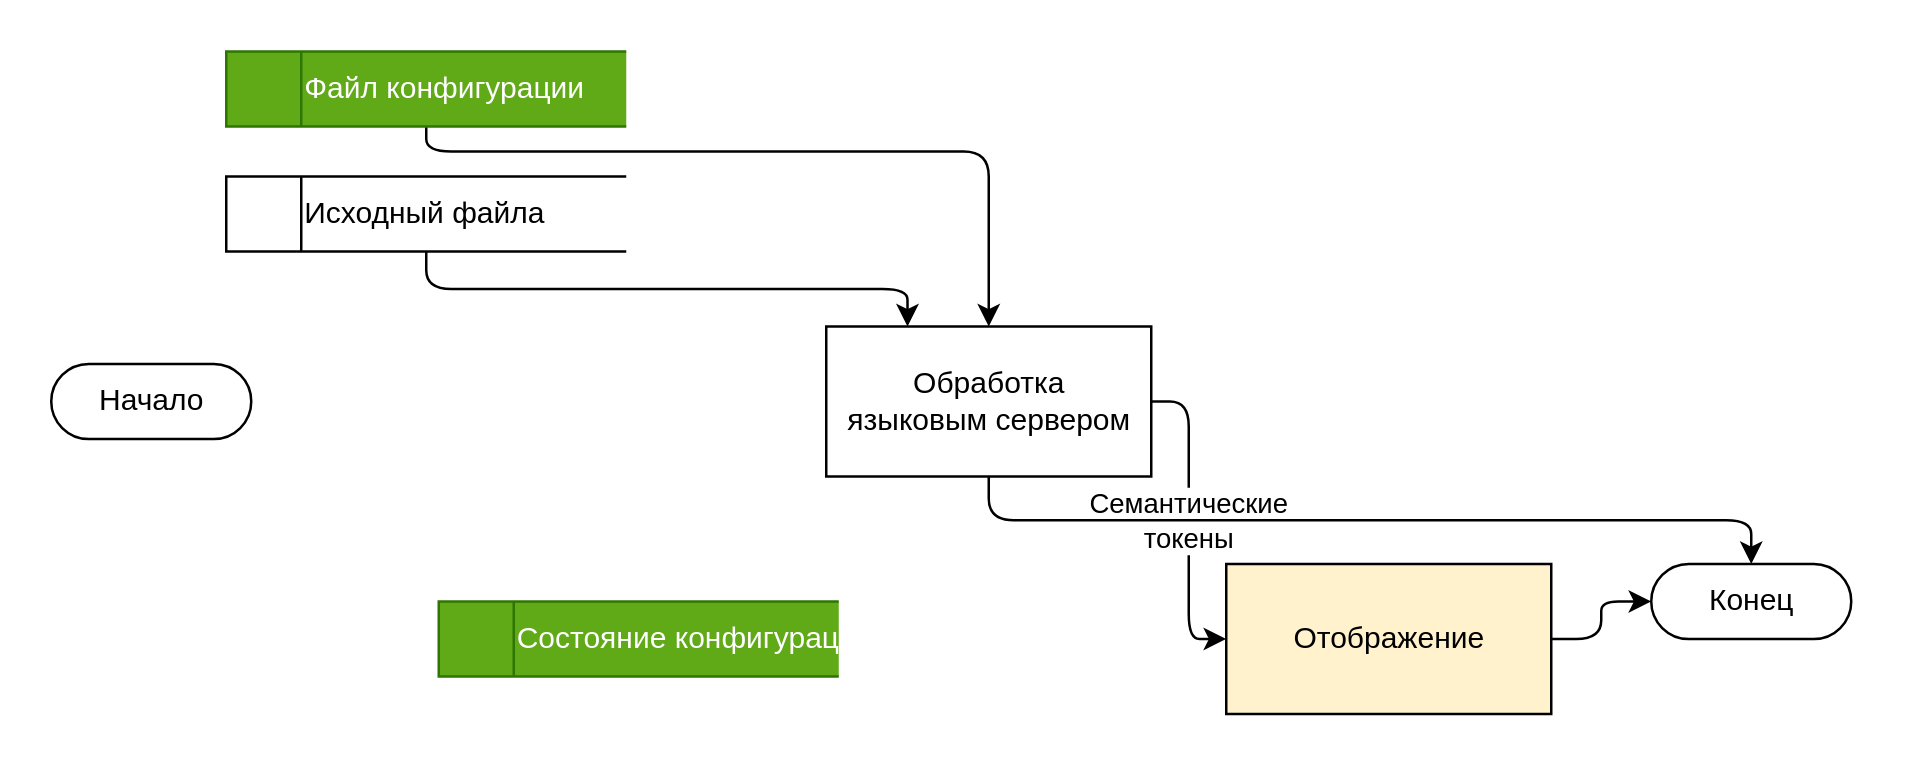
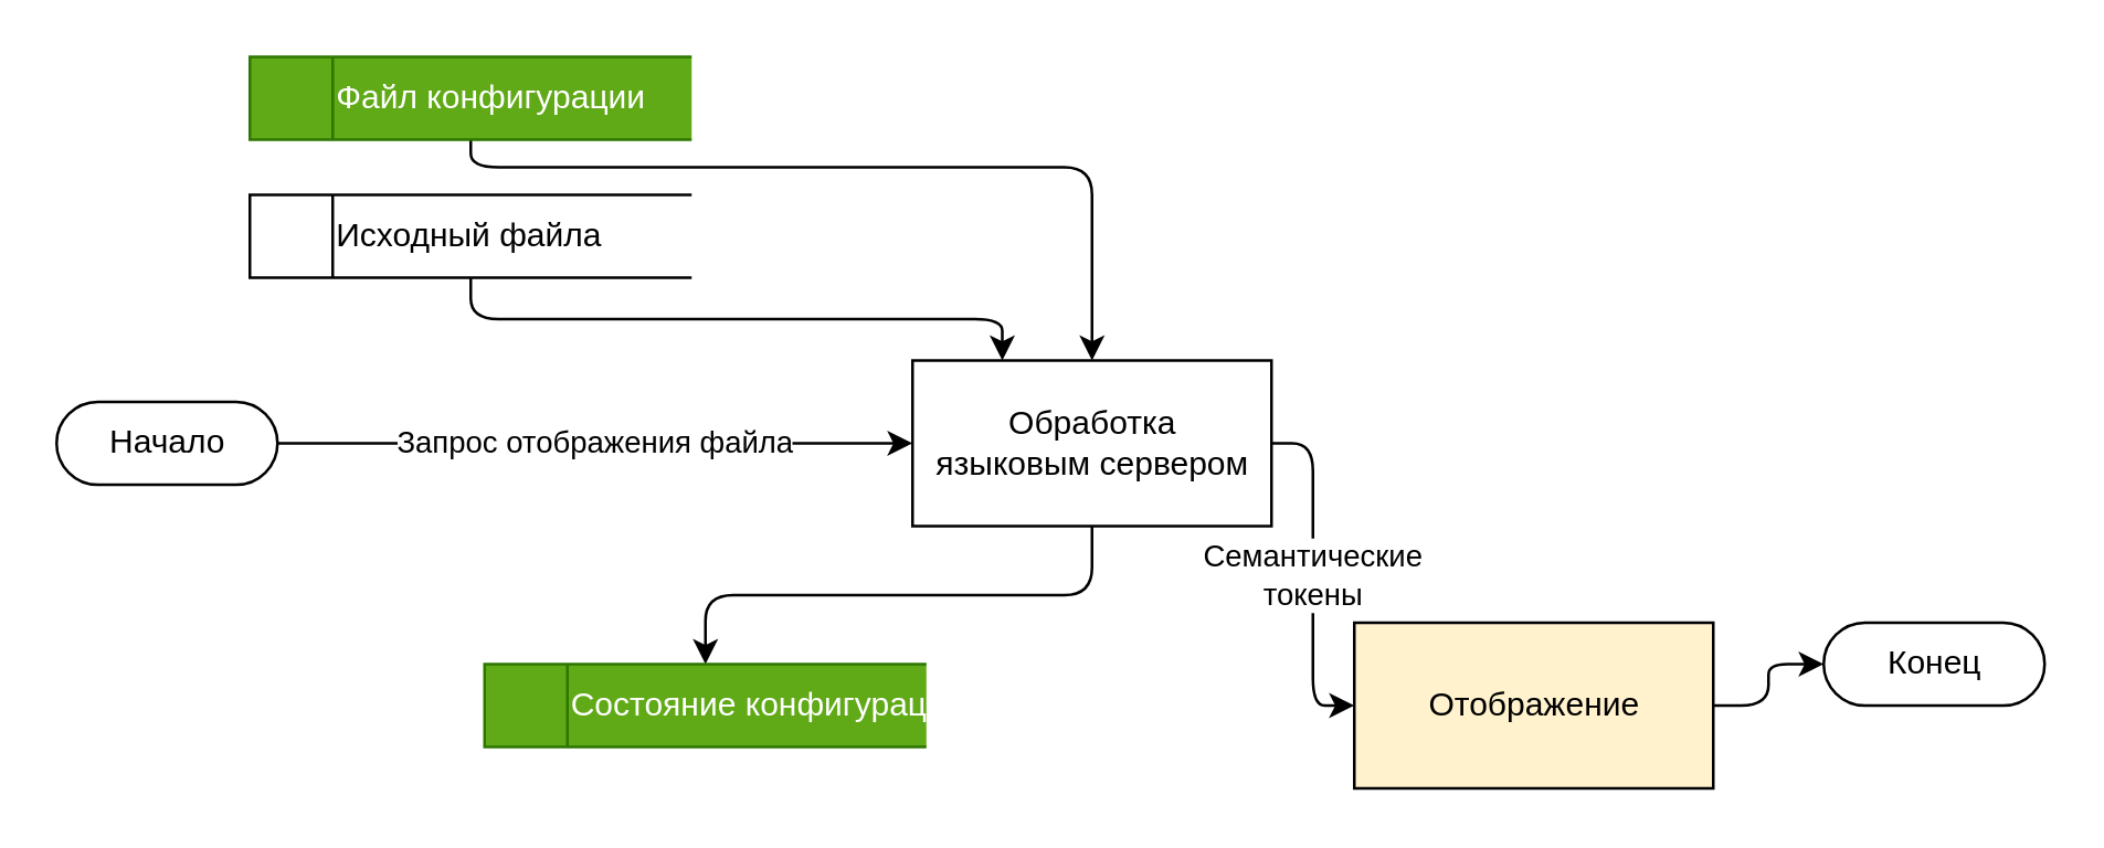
  <mxCell id="0" />
  <mxCell id="1" parent="0" />
  <mxCell id="2" style="edgeStyle=orthogonalEdgeStyle;html=1;exitX=0.5;exitY=1;exitDx=0;exitDy=0;entryX=0.25;entryY=0;entryDx=0;entryDy=0;" parent="1" source="3" target="6" edge="1"><mxGeometry relative="1" as="geometry" /></mxCell>
  <mxCell id="3" value="&lt;span style=&quot;white-space: pre;&quot;&gt;&#09;&lt;/span&gt;Исходный файла" style="html=1;dashed=0;whitespace=wrap;shape=mxgraph.dfd.dataStoreID;align=left;spacingLeft=3;points=[[0,0],[0.5,0],[1,0],[0,0.5],[1,0.5],[0,1],[0.5,1],[1,1]];" parent="1" vertex="1"><mxGeometry x="90" y="70" width="160" height="30" as="geometry" /></mxCell>
  <mxCell id="4" value="Семантические &lt;br&gt;токены" style="edgeStyle=orthogonalEdgeStyle;html=1;exitX=1;exitY=0.5;exitDx=0;exitDy=0;entryX=0;entryY=0.5;entryDx=0;entryDy=0;" parent="1" source="6" target="12" edge="1"><mxGeometry relative="1" as="geometry" /></mxCell>
- <mxCell id="5" style="edgeStyle=orthogonalEdgeStyle;html=1;exitX=0.5;exitY=1;exitDx=0;exitDy=0;" parent="1" source="6" target="14" edge="1"><mxGeometry relative="1" as="geometry" /></mxCell>
+ <mxCell id="5" style="edgeStyle=orthogonalEdgeStyle;html=1;exitX=0.5;exitY=1;exitDx=0;exitDy=0;" parent="1" source="6" target="13" edge="1"><mxGeometry relative="1" as="geometry" /></mxCell>
  <mxCell id="6" value="Обработка &lt;br&gt;языковым сервером" style="html=1;dashed=0;whitespace=wrap;" parent="1" vertex="1"><mxGeometry x="330" y="130" width="130" height="60" as="geometry" /></mxCell>
  <mxCell id="7" style="edgeStyle=orthogonalEdgeStyle;html=1;exitX=0.5;exitY=1;exitDx=0;exitDy=0;entryX=0.5;entryY=0;entryDx=0;entryDy=0;" parent="1" source="8" target="6" edge="1"><mxGeometry relative="1" as="geometry"><mxPoint x="470" y="100" as="targetPoint" /><Array as="points"><mxPoint x="170" y="60" /><mxPoint x="395" y="60" /></Array></mxGeometry></mxCell>
  <mxCell id="8" value="&lt;span style=&quot;white-space: pre;&quot;&gt;&#09;&lt;/span&gt;Файл конфигурации" style="html=1;dashed=0;whitespace=wrap;shape=mxgraph.dfd.dataStoreID;align=left;spacingLeft=3;points=[[0,0],[0.5,0],[1,0],[0,0.5],[1,0.5],[0,1],[0.5,1],[1,1]];fillColor=#60a917;fontColor=#ffffff;strokeColor=#2D7600;" parent="1" vertex="1"><mxGeometry x="90" y="20" width="160" height="30" as="geometry" /></mxCell>
+ <mxCell id="9" value="Запрос отображения файла" style="edgeStyle=orthogonalEdgeStyle;html=1;exitX=1;exitY=0.5;exitDx=0;exitDy=0;exitPerimeter=0;entryX=0;entryY=0.5;entryDx=0;entryDy=0;" parent="1" source="10" target="6" edge="1"><mxGeometry relative="1" as="geometry" /></mxCell>
  <mxCell id="10" value="Начало" style="html=1;dashed=0;whitespace=wrap;shape=mxgraph.dfd.start" parent="1" vertex="1"><mxGeometry x="20" y="145" width="80" height="30" as="geometry" /></mxCell>
  <mxCell id="11" style="edgeStyle=orthogonalEdgeStyle;html=1;exitX=1;exitY=0.5;exitDx=0;exitDy=0;" parent="1" source="12" target="14" edge="1"><mxGeometry relative="1" as="geometry" /></mxCell>
  <mxCell id="12" value="Отображение" style="html=1;dashed=0;whitespace=wrap;fillColor=#fff2cc;" parent="1" vertex="1"><mxGeometry x="490" y="225" width="130" height="60" as="geometry" /></mxCell>
  <mxCell id="13" value="&lt;span style=&quot;white-space: pre;&quot;&gt;&#09;&lt;/span&gt;Состояние конфигурации" style="html=1;dashed=0;whitespace=wrap;shape=mxgraph.dfd.dataStoreID;align=left;spacingLeft=3;points=[[0,0],[0.5,0],[1,0],[0,0.5],[1,0.5],[0,1],[0.5,1],[1,1]];fillColor=#60a917;fontColor=#ffffff;strokeColor=#2D7600;" parent="1" vertex="1"><mxGeometry x="175" y="240" width="160" height="30" as="geometry" /></mxCell>
  <mxCell id="14" value="Конец" style="html=1;dashed=0;whitespace=wrap;shape=mxgraph.dfd.start" parent="1" vertex="1"><mxGeometry x="660" y="225" width="80" height="30" as="geometry" /></mxCell>
